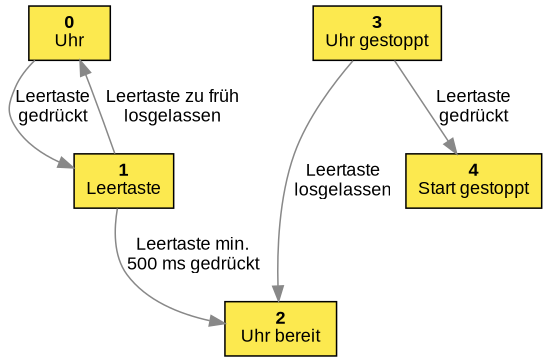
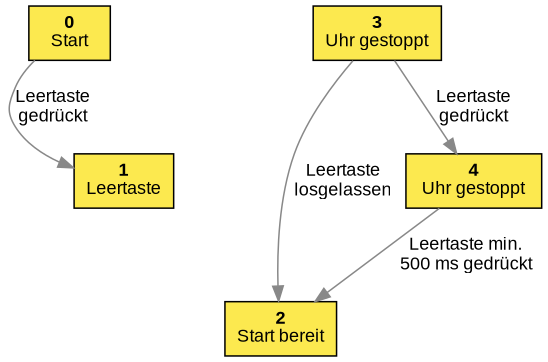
  digraph {
    rankdir=TB
    node [fillcolor="#fce94f" fontname=Arial fontsize=12 shape=box style=filled]
    edge [color="#888888" fontname=Arial fontsize=12]
-   n1 [label=<<B>0</B><BR/>Uhr>]
+   n1 [label=<<B>0</B><BR/>Start>]
    n2 [label=<<B>1</B><BR/>Leertaste>]
-   n3 [label=<<B>2</B><BR/>Uhr bereit>]
+   n3 [label=<<B>2</B><BR/>Start bereit>]
    n4 [label=<<B>3</B><BR/>Uhr gestoppt>]
-   n5 [label=<<B>4</B><BR/>Start gestoppt>]
+   n5 [label=<<B>4</B><BR/>Uhr gestoppt>]
    n1 -> n2 [label="Leertaste\ngedrückt"]
-   n2 -> n1 [label="Leertaste zu früh\nlosgelassen"]
-   n2 -> n3 [label="Leertaste min.\n500 ms gedrückt"]
+   n5 -> n3 [label="Leertaste min.\n500 ms gedrückt"]
    n4 -> n3 [label="Leertaste\nlosgelassen"]
    n4 -> n5 [label="Leertaste\ngedrückt"]
  }
